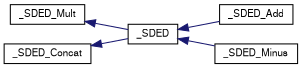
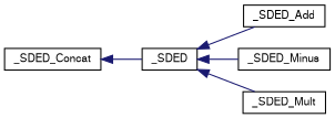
  digraph {
    rankdir=LR
    node [color=black fillcolor=white fontname=FreeSans fontsize=10 shape=record style=filled]
    edge [color=midnightblue dir=back fontname=FreeSans fontsize=10 labelfontname=FreeSans labelfontsize=10 style=solid]
    n1 [height=0.2 label=_SDED width=0.4]
    n2 [height=0.2 label=_SDED_Add width=0.4]
    n3 [height=0.2 label=_SDED_Minus width=0.4]
    n4 [height=0.2 label=_SDED_Mult width=0.4]
    n5 [height=0.2 label=_SDED_Concat width=0.4]
    n1 -> n2
    n1 -> n3
-   n4 -> n1
+   n1 -> n4
    n5 -> n1
  }
